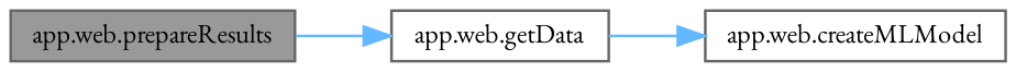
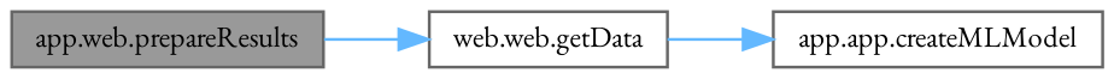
  digraph {
    fontname="EB Garamond"
    rankdir=LR
    node [color=grey40 fillcolor=white fontname="EB Garamond" fontsize=10 shape=box style=filled]
    edge [color=steelblue1 fontname="EB Garamond" fontsize=10 labelfontname=Helvetica labelfontsize=10 style=solid]
    n1 [color=gray40 fillcolor=grey60 fontcolor=black height=0.2 label="app.web.prepareResults" width=0.4]
-   n2 [height=0.2 label="app.web.getData" width=0.4]
-   n3 [height=0.2 label="app.web.createMLModel" width=0.4]
+   n2 [height=0.2 label="web.web.getData" width=0.4]
+   n3 [height=0.2 label="app.app.createMLModel" width=0.4]
    n1 -> n2
    n2 -> n3
  }
